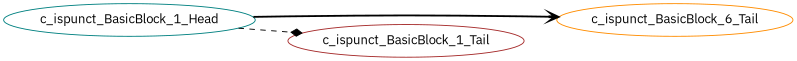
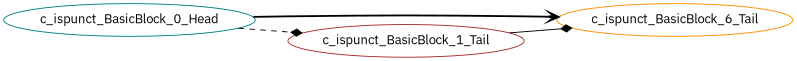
  digraph {
    fontname="IBM Plex Sans"
    rankdir=LR
    node [fontname="IBM Plex Sans"]
    edge [arrowhead=diamond fontname="IBM Plex Sans"]
-   c_ispunct_BasicBlock_0_Head [color=teal label=c_ispunct_BasicBlock_1_Head]
+   c_ispunct_BasicBlock_0_Head [color=teal]
    n2 [color=darkorange label=c_ispunct_BasicBlock_6_Tail]
    c_ispunct_BasicBlock_1_Tail [color=brown]
    c_ispunct_BasicBlock_0_Head -> n2 [arrowhead=vee style=bold]
    c_ispunct_BasicBlock_0_Head -> c_ispunct_BasicBlock_1_Tail [style=dashed]
+   c_ispunct_BasicBlock_1_Tail -> n2 [style=solid]
  }
